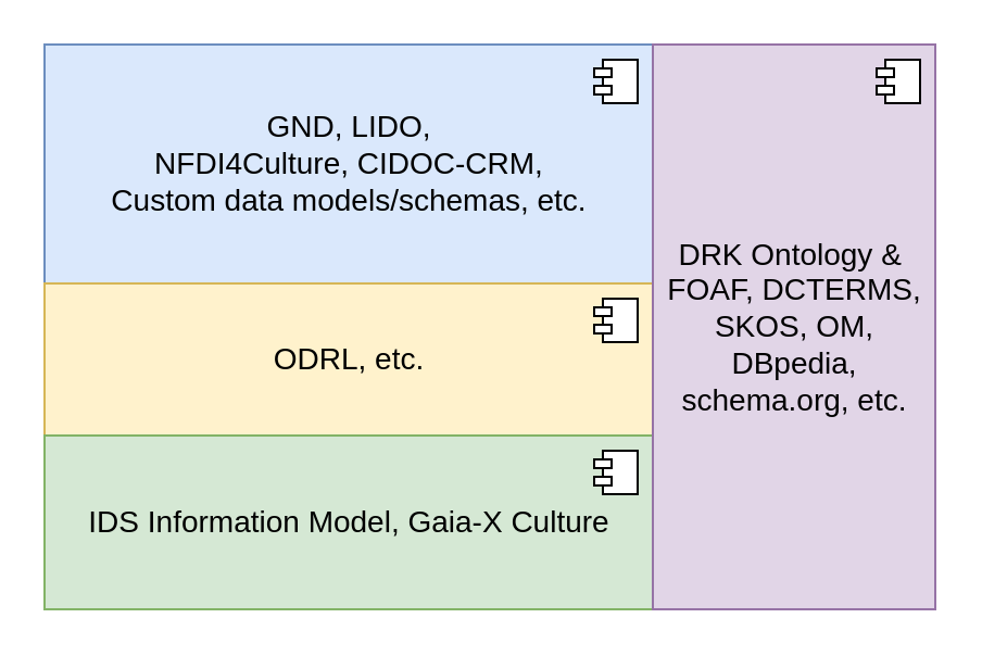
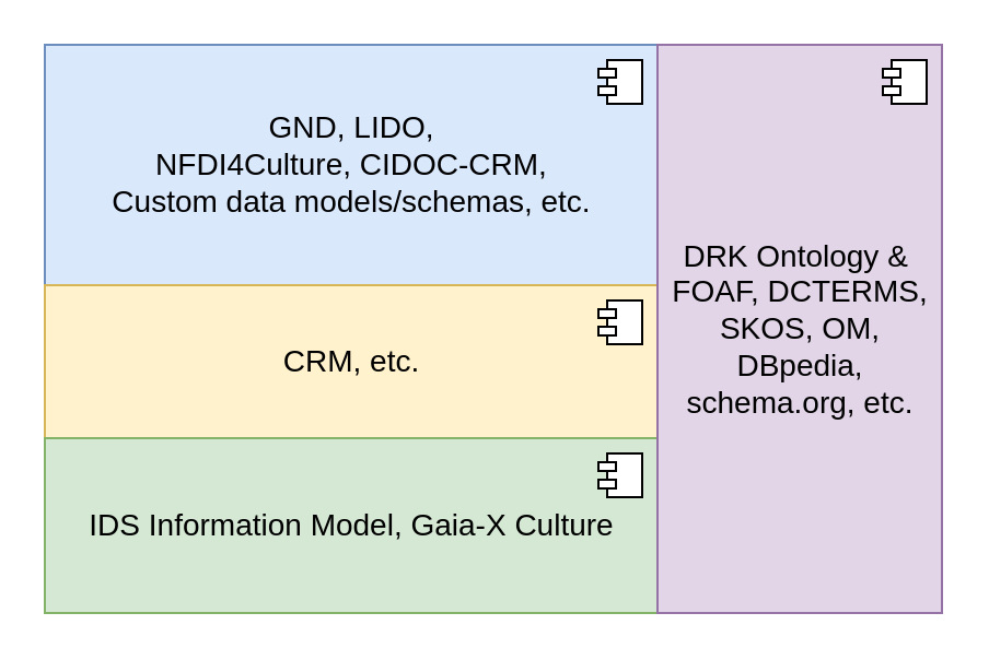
  <mxCell id="0" />
  <mxCell id="1" parent="0" />
  <mxCell id="2" value="&lt;font style=&quot;font-size: 14px&quot;&gt;GND, LIDO,&lt;br&gt;NFDI4Culture, CIDOC-CRM,&lt;br&gt;Custom data models/schemas, etc.&lt;/font&gt;" style="html=1;dropTarget=0;fillColor=#dae8fc;strokeColor=#6c8ebf;" vertex="1" parent="1"><mxGeometry x="20" y="20" width="280" height="110" as="geometry" /></mxCell>
  <mxCell id="3" value="" style="shape=module;jettyWidth=8;jettyHeight=4;" vertex="1" parent="2"><mxGeometry x="1" width="20" height="20" relative="1" as="geometry"><mxPoint x="-27" y="7" as="offset" /></mxGeometry></mxCell>
- <mxCell id="4" value="&lt;span style=&quot;font-size: 14px&quot;&gt;ODRL, etc.&lt;/span&gt;" style="html=1;dropTarget=0;fillColor=#fff2cc;strokeColor=#d6b656;" vertex="1" parent="1"><mxGeometry x="20" y="130" width="280" height="70" as="geometry" /></mxCell>
+ <mxCell id="4" value="&lt;span style=&quot;font-size: 14px&quot;&gt;CRM, etc.&lt;/span&gt;" style="html=1;dropTarget=0;fillColor=#fff2cc;strokeColor=#d6b656;" vertex="1" parent="1"><mxGeometry x="20" y="130" width="280" height="70" as="geometry" /></mxCell>
  <mxCell id="5" value="" style="shape=module;jettyWidth=8;jettyHeight=4;" vertex="1" parent="4"><mxGeometry x="1" width="20" height="20" relative="1" as="geometry"><mxPoint x="-27" y="7" as="offset" /></mxGeometry></mxCell>
  <mxCell id="6" value="&lt;span style=&quot;font-size: 14px&quot;&gt;IDS Information Model, Gaia-X Culture&lt;/span&gt;" style="html=1;dropTarget=0;fillColor=#d5e8d4;strokeColor=#82b366;" vertex="1" parent="1"><mxGeometry x="20" y="200" width="280" height="80" as="geometry" /></mxCell>
  <mxCell id="7" value="" style="shape=module;jettyWidth=8;jettyHeight=4;" vertex="1" parent="6"><mxGeometry x="1" width="20" height="20" relative="1" as="geometry"><mxPoint x="-27" y="7" as="offset" /></mxGeometry></mxCell>
  <mxCell id="8" value="&lt;div&gt;&lt;span style=&quot;font-size: 14px; background-color: initial;&quot;&gt;DRK Ontology &amp;amp;&amp;nbsp;&lt;/span&gt;&lt;/div&gt;&lt;div&gt;&lt;span style=&quot;font-size: 14px; background-color: initial;&quot;&gt;FOAF, DCTERMS,&lt;/span&gt;&lt;br&gt;&lt;/div&gt;&lt;span style=&quot;font-size: 14px&quot;&gt;SKOS, OM,&lt;br&gt;DBpedia,&lt;br&gt;&lt;/span&gt;&lt;span style=&quot;font-size: 14px&quot;&gt;schema.org, etc.&lt;/span&gt;&lt;span style=&quot;font-size: 14px&quot;&gt;&lt;br&gt;&lt;/span&gt;" style="html=1;dropTarget=0;fillColor=#e1d5e7;strokeColor=#9673a6;" vertex="1" parent="1"><mxGeometry x="300" y="20" width="130" height="260" as="geometry" /></mxCell>
  <mxCell id="9" value="" style="shape=module;jettyWidth=8;jettyHeight=4;" vertex="1" parent="8"><mxGeometry x="1" width="20" height="20" relative="1" as="geometry"><mxPoint x="-27" y="7" as="offset" /></mxGeometry></mxCell>
